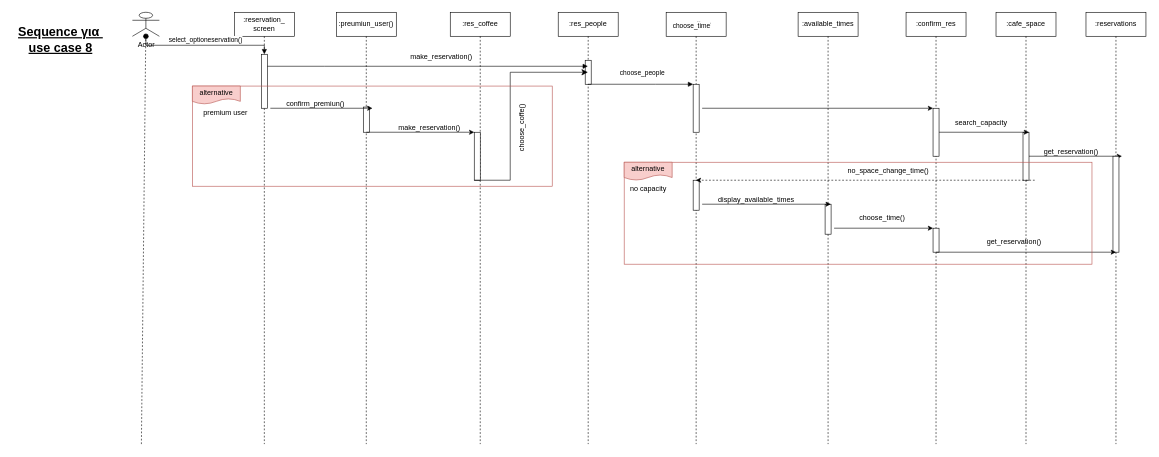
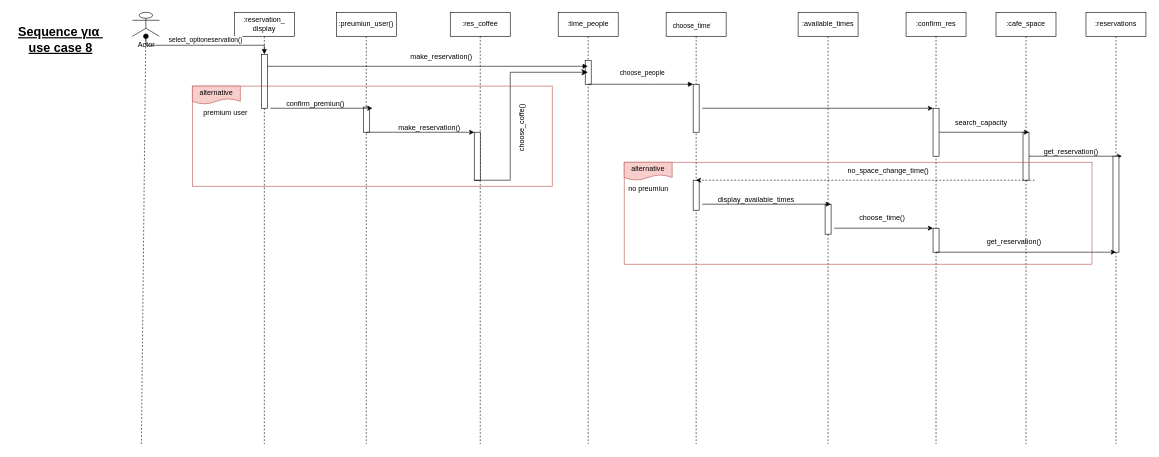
  <mxCell id="0" />
  <mxCell id="1" parent="0" />
- <mxCell id="2" value=":reservation_&lt;div&gt;screen&lt;/div&gt;" style="shape=umlLifeline;perimeter=lifelinePerimeter;whiteSpace=wrap;html=1;container=0;dropTarget=0;collapsible=0;recursiveResize=0;outlineConnect=0;portConstraint=eastwest;newEdgeStyle={&quot;edgeStyle&quot;:&quot;elbowEdgeStyle&quot;,&quot;elbow&quot;:&quot;vertical&quot;,&quot;curved&quot;:0,&quot;rounded&quot;:0};" vertex="1" parent="1"><mxGeometry x="390" y="20" width="100" height="720" as="geometry" /></mxCell>
+ <mxCell id="2" value=":reservation_&lt;div&gt;display&lt;/div&gt;" style="shape=umlLifeline;perimeter=lifelinePerimeter;whiteSpace=wrap;html=1;container=0;dropTarget=0;collapsible=0;recursiveResize=0;outlineConnect=0;portConstraint=eastwest;newEdgeStyle={&quot;edgeStyle&quot;:&quot;elbowEdgeStyle&quot;,&quot;elbow&quot;:&quot;vertical&quot;,&quot;curved&quot;:0,&quot;rounded&quot;:0};" vertex="1" parent="1"><mxGeometry x="390" y="20" width="100" height="720" as="geometry" /></mxCell>
  <mxCell id="3" value="" style="html=1;points=[];perimeter=orthogonalPerimeter;outlineConnect=0;targetShapes=umlLifeline;portConstraint=eastwest;newEdgeStyle={&quot;edgeStyle&quot;:&quot;elbowEdgeStyle&quot;,&quot;elbow&quot;:&quot;vertical&quot;,&quot;curved&quot;:0,&quot;rounded&quot;:0};" vertex="1" parent="2"><mxGeometry x="45" y="70" width="10" height="90" as="geometry" /></mxCell>
  <mxCell id="4" value="Actor" style="shape=umlActor;verticalLabelPosition=bottom;verticalAlign=top;html=1;outlineConnect=0;" vertex="1" parent="1"><mxGeometry x="220" y="20" width="45" height="40" as="geometry" /></mxCell>
  <mxCell id="5" value="" style="endArrow=none;dashed=1;html=1;rounded=0;" edge="1" parent="1" target="4"><mxGeometry width="50" height="50" relative="1" as="geometry"><mxPoint x="235" y="740" as="sourcePoint" /><mxPoint x="290" y="130" as="targetPoint" /></mxGeometry></mxCell>
  <mxCell id="6" value="select_optioneservation()" style="html=1;verticalAlign=bottom;startArrow=oval;endArrow=block;startSize=8;edgeStyle=elbowEdgeStyle;elbow=vertical;curved=0;rounded=0;" edge="1" parent="1" source="4" target="3"><mxGeometry x="0.006" relative="1" as="geometry"><mxPoint x="375" y="90" as="sourcePoint" /><mxPoint as="offset" /></mxGeometry></mxCell>
  <mxCell id="7" value=":res_coffee" style="shape=umlLifeline;perimeter=lifelinePerimeter;whiteSpace=wrap;html=1;container=0;dropTarget=0;collapsible=0;recursiveResize=0;outlineConnect=0;portConstraint=eastwest;newEdgeStyle={&quot;edgeStyle&quot;:&quot;elbowEdgeStyle&quot;,&quot;elbow&quot;:&quot;vertical&quot;,&quot;curved&quot;:0,&quot;rounded&quot;:0};" vertex="1" parent="1"><mxGeometry x="750" y="20" width="100" height="720" as="geometry" /></mxCell>
  <mxCell id="8" value="" style="html=1;points=[];perimeter=orthogonalPerimeter;outlineConnect=0;targetShapes=umlLifeline;portConstraint=eastwest;newEdgeStyle={&quot;edgeStyle&quot;:&quot;elbowEdgeStyle&quot;,&quot;elbow&quot;:&quot;vertical&quot;,&quot;curved&quot;:0,&quot;rounded&quot;:0};" vertex="1" parent="7"><mxGeometry x="40" y="200" width="10" height="80" as="geometry" /></mxCell>
- <mxCell id="9" value=":res_people" style="shape=umlLifeline;perimeter=lifelinePerimeter;whiteSpace=wrap;html=1;container=0;dropTarget=0;collapsible=0;recursiveResize=0;outlineConnect=0;portConstraint=eastwest;newEdgeStyle={&quot;edgeStyle&quot;:&quot;elbowEdgeStyle&quot;,&quot;elbow&quot;:&quot;vertical&quot;,&quot;curved&quot;:0,&quot;rounded&quot;:0};" vertex="1" parent="1"><mxGeometry x="930" y="20" width="100" height="720" as="geometry" /></mxCell>
+ <mxCell id="9" value=":time_people" style="shape=umlLifeline;perimeter=lifelinePerimeter;whiteSpace=wrap;html=1;container=0;dropTarget=0;collapsible=0;recursiveResize=0;outlineConnect=0;portConstraint=eastwest;newEdgeStyle={&quot;edgeStyle&quot;:&quot;elbowEdgeStyle&quot;,&quot;elbow&quot;:&quot;vertical&quot;,&quot;curved&quot;:0,&quot;rounded&quot;:0};" vertex="1" parent="1"><mxGeometry x="930" y="20" width="100" height="720" as="geometry" /></mxCell>
  <mxCell id="10" value="" style="html=1;points=[];perimeter=orthogonalPerimeter;outlineConnect=0;targetShapes=umlLifeline;portConstraint=eastwest;newEdgeStyle={&quot;edgeStyle&quot;:&quot;elbowEdgeStyle&quot;,&quot;elbow&quot;:&quot;vertical&quot;,&quot;curved&quot;:0,&quot;rounded&quot;:0};" vertex="1" parent="9"><mxGeometry x="45" y="80" width="10" height="40" as="geometry" /></mxCell>
  <mxCell id="11" value=":res_time" style="shape=umlLifeline;perimeter=lifelinePerimeter;whiteSpace=wrap;html=1;container=0;dropTarget=0;collapsible=0;recursiveResize=0;outlineConnect=0;portConstraint=eastwest;newEdgeStyle={&quot;edgeStyle&quot;:&quot;elbowEdgeStyle&quot;,&quot;elbow&quot;:&quot;vertical&quot;,&quot;curved&quot;:0,&quot;rounded&quot;:0};" vertex="1" parent="1"><mxGeometry x="1110" y="20" width="100" height="720" as="geometry" /></mxCell>
  <mxCell id="12" value="" style="html=1;points=[];perimeter=orthogonalPerimeter;outlineConnect=0;targetShapes=umlLifeline;portConstraint=eastwest;newEdgeStyle={&quot;edgeStyle&quot;:&quot;elbowEdgeStyle&quot;,&quot;elbow&quot;:&quot;vertical&quot;,&quot;curved&quot;:0,&quot;rounded&quot;:0};" vertex="1" parent="11"><mxGeometry x="45" y="120" width="10" height="80" as="geometry" /></mxCell>
  <mxCell id="13" value="" style="html=1;points=[];perimeter=orthogonalPerimeter;outlineConnect=0;targetShapes=umlLifeline;portConstraint=eastwest;newEdgeStyle={&quot;edgeStyle&quot;:&quot;elbowEdgeStyle&quot;,&quot;elbow&quot;:&quot;vertical&quot;,&quot;curved&quot;:0,&quot;rounded&quot;:0};" vertex="1" parent="11"><mxGeometry x="45" y="280" width="10" height="50" as="geometry" /></mxCell>
  <mxCell id="14" value=":confirm_res" style="shape=umlLifeline;perimeter=lifelinePerimeter;whiteSpace=wrap;html=1;container=0;dropTarget=0;collapsible=0;recursiveResize=0;outlineConnect=0;portConstraint=eastwest;newEdgeStyle={&quot;edgeStyle&quot;:&quot;elbowEdgeStyle&quot;,&quot;elbow&quot;:&quot;vertical&quot;,&quot;curved&quot;:0,&quot;rounded&quot;:0};" vertex="1" parent="1"><mxGeometry x="1510" y="20" width="100" height="720" as="geometry" /></mxCell>
  <mxCell id="15" value="" style="html=1;points=[];perimeter=orthogonalPerimeter;outlineConnect=0;targetShapes=umlLifeline;portConstraint=eastwest;newEdgeStyle={&quot;edgeStyle&quot;:&quot;elbowEdgeStyle&quot;,&quot;elbow&quot;:&quot;vertical&quot;,&quot;curved&quot;:0,&quot;rounded&quot;:0};" vertex="1" parent="14"><mxGeometry x="45" y="160" width="10" height="80" as="geometry" /></mxCell>
  <mxCell id="16" value="" style="html=1;points=[];perimeter=orthogonalPerimeter;outlineConnect=0;targetShapes=umlLifeline;portConstraint=eastwest;newEdgeStyle={&quot;edgeStyle&quot;:&quot;elbowEdgeStyle&quot;,&quot;elbow&quot;:&quot;vertical&quot;,&quot;curved&quot;:0,&quot;rounded&quot;:0};" vertex="1" parent="14"><mxGeometry x="45" y="360" width="10" height="40" as="geometry" /></mxCell>
  <mxCell id="17" value="" style="edgeStyle=elbowEdgeStyle;rounded=0;orthogonalLoop=1;jettySize=auto;html=1;elbow=vertical;curved=0;" edge="1" parent="1" source="19"><mxGeometry relative="1" as="geometry"><mxPoint x="1690" y="260" as="sourcePoint" /><mxPoint x="1870" y="260" as="targetPoint" /></mxGeometry></mxCell>
  <mxCell id="18" value=":cafe_space" style="shape=umlLifeline;perimeter=lifelinePerimeter;whiteSpace=wrap;html=1;container=0;dropTarget=0;collapsible=0;recursiveResize=0;outlineConnect=0;portConstraint=eastwest;newEdgeStyle={&quot;edgeStyle&quot;:&quot;elbowEdgeStyle&quot;,&quot;elbow&quot;:&quot;vertical&quot;,&quot;curved&quot;:0,&quot;rounded&quot;:0};" vertex="1" parent="1"><mxGeometry x="1660" y="20" width="100" height="720" as="geometry" /></mxCell>
  <mxCell id="19" value="" style="html=1;points=[];perimeter=orthogonalPerimeter;outlineConnect=0;targetShapes=umlLifeline;portConstraint=eastwest;newEdgeStyle={&quot;edgeStyle&quot;:&quot;elbowEdgeStyle&quot;,&quot;elbow&quot;:&quot;vertical&quot;,&quot;curved&quot;:0,&quot;rounded&quot;:0};" vertex="1" parent="18"><mxGeometry x="45" y="200" width="10" height="80" as="geometry" /></mxCell>
  <mxCell id="20" value="choose_people" style="html=1;verticalAlign=bottom;endArrow=block;edgeStyle=elbowEdgeStyle;elbow=vertical;curved=0;rounded=0;" edge="1" parent="1" source="3" target="9"><mxGeometry x="1" y="-93" relative="1" as="geometry"><mxPoint x="455" y="110" as="sourcePoint" /><Array as="points"><mxPoint x="540" y="110" /></Array><mxPoint x="630" y="270" as="targetPoint" /><mxPoint x="90" y="-73" as="offset" /></mxGeometry></mxCell>
  <mxCell id="21" value="choose_time" style="html=1;verticalAlign=bottom;endArrow=block;edgeStyle=elbowEdgeStyle;elbow=vertical;curved=0;rounded=0;" edge="1" parent="1" source="9"><mxGeometry x="1" y="119" relative="1" as="geometry"><mxPoint x="620" y="140" as="sourcePoint" /><Array as="points" /><mxPoint x="1155" y="140" as="targetPoint" /><mxPoint x="-4" y="30" as="offset" /></mxGeometry></mxCell>
  <mxCell id="22" value="" style="edgeStyle=none;orthogonalLoop=1;jettySize=auto;html=1;rounded=0;" edge="1" parent="1" target="15"><mxGeometry width="100" relative="1" as="geometry"><mxPoint x="1170" y="180" as="sourcePoint" /><mxPoint x="1270" y="180" as="targetPoint" /><Array as="points" /></mxGeometry></mxCell>
  <mxCell id="23" value="search_capacity" style="text;html=1;align=center;verticalAlign=middle;resizable=0;points=[];autosize=1;strokeColor=none;fillColor=none;" vertex="1" parent="1"><mxGeometry x="1580" y="190" width="110" height="30" as="geometry" /></mxCell>
  <mxCell id="24" value="" style="edgeStyle=none;orthogonalLoop=1;jettySize=auto;html=1;rounded=0;" edge="1" parent="1" source="15"><mxGeometry width="100" relative="1" as="geometry"><mxPoint x="1580" y="220" as="sourcePoint" /><mxPoint x="1715" y="220" as="targetPoint" /><Array as="points" /></mxGeometry></mxCell>
  <mxCell id="25" value="" style="edgeStyle=none;orthogonalLoop=1;jettySize=auto;html=1;rounded=0;dashed=1;" edge="1" parent="1" target="11"><mxGeometry width="100" relative="1" as="geometry"><mxPoint x="1724.5" y="300" as="sourcePoint" /><mxPoint x="1400" y="300" as="targetPoint" /><Array as="points"><mxPoint x="1645" y="300" /></Array></mxGeometry></mxCell>
  <mxCell id="26" value="no_space_change_time()" style="text;html=1;align=center;verticalAlign=middle;resizable=0;points=[];autosize=1;strokeColor=none;fillColor=none;" vertex="1" parent="1"><mxGeometry x="1400" y="270" width="160" height="30" as="geometry" /></mxCell>
  <mxCell id="27" value="make_reservation()" style="text;html=1;align=center;verticalAlign=middle;resizable=0;points=[];autosize=1;strokeColor=none;fillColor=none;" vertex="1" parent="1"><mxGeometry x="670" y="80" width="130" height="30" as="geometry" /></mxCell>
  <mxCell id="28" value=":reservations" style="shape=umlLifeline;perimeter=lifelinePerimeter;whiteSpace=wrap;html=1;container=0;dropTarget=0;collapsible=0;recursiveResize=0;outlineConnect=0;portConstraint=eastwest;newEdgeStyle={&quot;edgeStyle&quot;:&quot;elbowEdgeStyle&quot;,&quot;elbow&quot;:&quot;vertical&quot;,&quot;curved&quot;:0,&quot;rounded&quot;:0};" vertex="1" parent="1"><mxGeometry x="1810" y="20" width="100" height="720" as="geometry" /></mxCell>
  <mxCell id="29" value="" style="html=1;points=[];perimeter=orthogonalPerimeter;outlineConnect=0;targetShapes=umlLifeline;portConstraint=eastwest;newEdgeStyle={&quot;edgeStyle&quot;:&quot;elbowEdgeStyle&quot;,&quot;elbow&quot;:&quot;vertical&quot;,&quot;curved&quot;:0,&quot;rounded&quot;:0};" vertex="1" parent="28"><mxGeometry x="45" y="240" width="10" height="160" as="geometry" /></mxCell>
  <mxCell id="30" value="get_reservation()" style="text;html=1;align=center;verticalAlign=middle;resizable=0;points=[];autosize=1;strokeColor=none;fillColor=none;" vertex="1" parent="1"><mxGeometry x="1730" y="238" width="110" height="30" as="geometry" /></mxCell>
  <mxCell id="31" value=":available_times" style="shape=umlLifeline;perimeter=lifelinePerimeter;whiteSpace=wrap;html=1;container=0;dropTarget=0;collapsible=0;recursiveResize=0;outlineConnect=0;portConstraint=eastwest;newEdgeStyle={&quot;edgeStyle&quot;:&quot;elbowEdgeStyle&quot;,&quot;elbow&quot;:&quot;vertical&quot;,&quot;curved&quot;:0,&quot;rounded&quot;:0};" vertex="1" parent="1"><mxGeometry x="1330" y="20" width="100" height="720" as="geometry" /></mxCell>
  <mxCell id="32" value="" style="html=1;points=[];perimeter=orthogonalPerimeter;outlineConnect=0;targetShapes=umlLifeline;portConstraint=eastwest;newEdgeStyle={&quot;edgeStyle&quot;:&quot;elbowEdgeStyle&quot;,&quot;elbow&quot;:&quot;vertical&quot;,&quot;curved&quot;:0,&quot;rounded&quot;:0};" vertex="1" parent="31"><mxGeometry x="45" y="320" width="10" height="50" as="geometry" /></mxCell>
  <mxCell id="33" value="" style="edgeStyle=none;orthogonalLoop=1;jettySize=auto;html=1;rounded=0;" edge="1" parent="1"><mxGeometry width="100" relative="1" as="geometry"><mxPoint x="1170" y="340" as="sourcePoint" /><mxPoint x="1384.5" y="340" as="targetPoint" /><Array as="points" /></mxGeometry></mxCell>
  <mxCell id="34" value="display_available_times" style="text;html=1;align=center;verticalAlign=middle;resizable=0;points=[];autosize=1;strokeColor=none;fillColor=none;" vertex="1" parent="1"><mxGeometry x="1185" y="318" width="150" height="30" as="geometry" /></mxCell>
  <mxCell id="35" value="" style="edgeStyle=none;orthogonalLoop=1;jettySize=auto;html=1;rounded=0;" edge="1" parent="1" target="16"><mxGeometry width="100" relative="1" as="geometry"><mxPoint x="1390" y="380" as="sourcePoint" /><mxPoint x="1490" y="380" as="targetPoint" /><Array as="points" /></mxGeometry></mxCell>
  <mxCell id="36" value="choose_time()" style="text;html=1;align=center;verticalAlign=middle;resizable=0;points=[];autosize=1;strokeColor=none;fillColor=none;" vertex="1" parent="1"><mxGeometry x="1420" y="348" width="100" height="30" as="geometry" /></mxCell>
  <mxCell id="37" value="" style="edgeStyle=none;orthogonalLoop=1;jettySize=auto;html=1;rounded=0;" edge="1" parent="1"><mxGeometry width="100" relative="1" as="geometry"><mxPoint x="1560" y="420" as="sourcePoint" /><mxPoint x="1860" y="420" as="targetPoint" /><Array as="points" /></mxGeometry></mxCell>
  <mxCell id="38" value="get_reservation()" style="text;html=1;align=center;verticalAlign=middle;resizable=0;points=[];autosize=1;strokeColor=none;fillColor=none;" vertex="1" parent="1"><mxGeometry x="1635" y="388" width="110" height="30" as="geometry" /></mxCell>
  <mxCell id="39" value="" style="rounded=0;whiteSpace=wrap;html=1;fillColor=none;strokeColor=#B85450;" vertex="1" parent="1"><mxGeometry x="1040" y="270" width="780" height="170" as="geometry" /></mxCell>
  <mxCell id="40" value="alternative" style="shape=document;whiteSpace=wrap;html=1;boundedLbl=1;fillColor=#f8cecc;strokeColor=#b85450;" vertex="1" parent="1"><mxGeometry x="1040" y="270" width="80" height="30" as="geometry" /></mxCell>
- <mxCell id="41" value="no capacity" style="text;html=1;align=center;verticalAlign=middle;resizable=0;points=[];autosize=1;strokeColor=none;fillColor=none;" vertex="1" parent="1"><mxGeometry x="1040" y="300" width="80" height="30" as="geometry" /></mxCell>
+ <mxCell id="41" value="no preumiun" style="text;html=1;align=center;verticalAlign=middle;resizable=0;points=[];autosize=1;strokeColor=none;fillColor=none;" vertex="1" parent="1"><mxGeometry x="1040" y="300" width="80" height="30" as="geometry" /></mxCell>
  <mxCell id="42" value=":preumiun_user()" style="shape=umlLifeline;perimeter=lifelinePerimeter;whiteSpace=wrap;html=1;container=0;dropTarget=0;collapsible=0;recursiveResize=0;outlineConnect=0;portConstraint=eastwest;newEdgeStyle={&quot;edgeStyle&quot;:&quot;elbowEdgeStyle&quot;,&quot;elbow&quot;:&quot;vertical&quot;,&quot;curved&quot;:0,&quot;rounded&quot;:0};" vertex="1" parent="1"><mxGeometry x="560" y="20" width="100" height="720" as="geometry" /></mxCell>
  <mxCell id="43" value="" style="html=1;points=[];perimeter=orthogonalPerimeter;outlineConnect=0;targetShapes=umlLifeline;portConstraint=eastwest;newEdgeStyle={&quot;edgeStyle&quot;:&quot;elbowEdgeStyle&quot;,&quot;elbow&quot;:&quot;vertical&quot;,&quot;curved&quot;:0,&quot;rounded&quot;:0};" vertex="1" parent="42"><mxGeometry x="45" y="158" width="10" height="42" as="geometry" /></mxCell>
  <mxCell id="44" value="" style="edgeStyle=none;orthogonalLoop=1;jettySize=auto;html=1;rounded=0;" edge="1" parent="1"><mxGeometry width="100" relative="1" as="geometry"><mxPoint x="450" y="180" as="sourcePoint" /><mxPoint x="620.25" y="180" as="targetPoint" /><Array as="points" /></mxGeometry></mxCell>
  <mxCell id="45" value="confirm_premiun()" style="text;html=1;align=center;verticalAlign=middle;resizable=0;points=[];autosize=1;strokeColor=none;fillColor=none;" vertex="1" parent="1"><mxGeometry x="465" y="158" width="120" height="30" as="geometry" /></mxCell>
  <mxCell id="46" value="" style="edgeStyle=none;orthogonalLoop=1;jettySize=auto;html=1;rounded=0;" edge="1" parent="1" target="8"><mxGeometry width="100" relative="1" as="geometry"><mxPoint x="610" y="220" as="sourcePoint" /><mxPoint x="710" y="220" as="targetPoint" /><Array as="points" /></mxGeometry></mxCell>
  <mxCell id="47" value="make_reservation()" style="text;html=1;align=center;verticalAlign=middle;resizable=0;points=[];autosize=1;strokeColor=none;fillColor=none;" vertex="1" parent="1"><mxGeometry x="650" y="198" width="130" height="30" as="geometry" /></mxCell>
  <mxCell id="48" value="" style="edgeStyle=segmentEdgeStyle;endArrow=classic;html=1;curved=0;rounded=0;endSize=8;startSize=8;sourcePerimeterSpacing=0;targetPerimeterSpacing=0;" edge="1" parent="1" target="9"><mxGeometry width="100" relative="1" as="geometry"><mxPoint x="790" y="300" as="sourcePoint" /><mxPoint x="920" y="120" as="targetPoint" /><Array as="points"><mxPoint x="850" y="300" /><mxPoint x="850" y="120" /></Array></mxGeometry></mxCell>
  <mxCell id="49" value="choose_coffe()" style="text;html=1;align=center;verticalAlign=middle;resizable=0;points=[];autosize=1;strokeColor=none;fillColor=none;rotation=-90;" vertex="1" parent="1"><mxGeometry x="820" y="198" width="100" height="30" as="geometry" /></mxCell>
  <mxCell id="50" value="" style="whiteSpace=wrap;html=1;fillColor=none;strokeColor=#B85450;" vertex="1" parent="1"><mxGeometry x="320" y="143" width="600" height="167" as="geometry" /></mxCell>
  <mxCell id="51" value="alternative" style="shape=document;whiteSpace=wrap;html=1;boundedLbl=1;fillColor=#f8cecc;strokeColor=#b85450;" vertex="1" parent="1"><mxGeometry x="320" y="143" width="80" height="30" as="geometry" /></mxCell>
  <mxCell id="52" value="premium user" style="text;html=1;align=center;verticalAlign=middle;resizable=0;points=[];autosize=1;strokeColor=none;fillColor=none;" vertex="1" parent="1"><mxGeometry x="325" y="173" width="100" height="30" as="geometry" /></mxCell>
  <mxCell id="53" value="&lt;font style=&quot;font-size: 21px;&quot;&gt;&lt;u&gt;&lt;b&gt;Sequence για&amp;nbsp;&lt;/b&gt;&lt;/u&gt;&lt;/font&gt;&lt;div style=&quot;font-size: 21px;&quot;&gt;&lt;font style=&quot;font-size: 21px;&quot;&gt;&lt;u&gt;&lt;b&gt;use case 8&lt;/b&gt;&lt;/u&gt;&lt;/font&gt;&lt;/div&gt;" style="text;html=1;align=center;verticalAlign=middle;resizable=0;points=[];autosize=1;strokeColor=none;fillColor=none;" vertex="1" parent="1"><mxGeometry x="20" y="35" width="160" height="60" as="geometry" /></mxCell>
